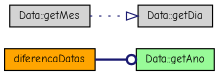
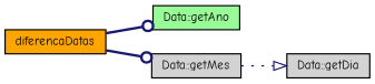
  digraph {
    fontname="Comic Neue"
    rankdir=LR
    node [color=black fillcolor=lightgrey fontname="Comic Neue" fontsize=10 shape=record style=filled]
    edge [arrowhead=odot color=midnightblue fontname="Comic Neue" fontsize=10 labelfontname=Helvetica labelfontsize=10 style=bold]
    n1 [fillcolor=orange fontcolor=black height=0.2 label=diferencaDatas width=0.4]
    n2 [fillcolor=palegreen height=0.2 label="Data::getAno" width=0.4]
    n3 [height=0.2 label="Data::getMes" width=0.4]
    n4 [height=0.2 label="Data::getDia" width=0.4]
    n1 -> n2
+   n1 -> n3
    n3 -> n4 [arrowhead=onormal style=dotted]
  }
